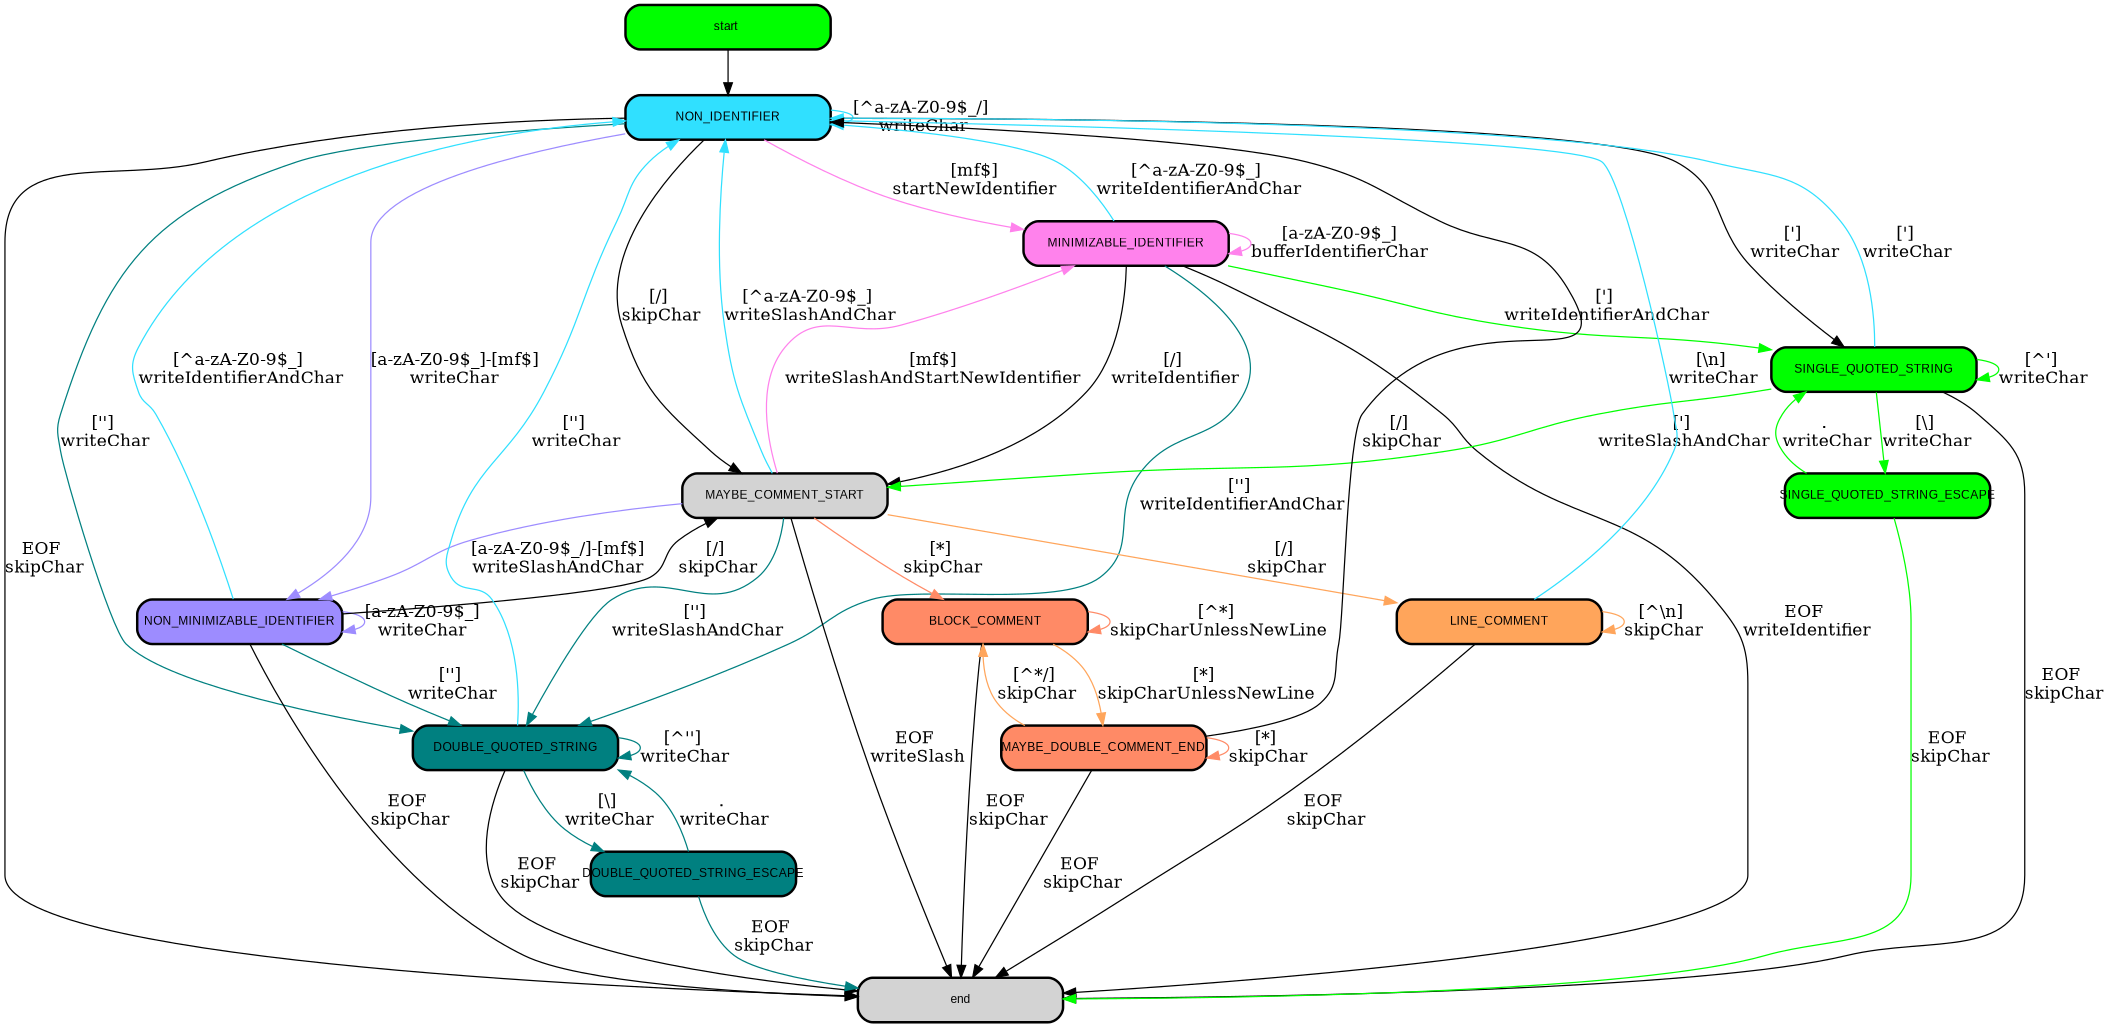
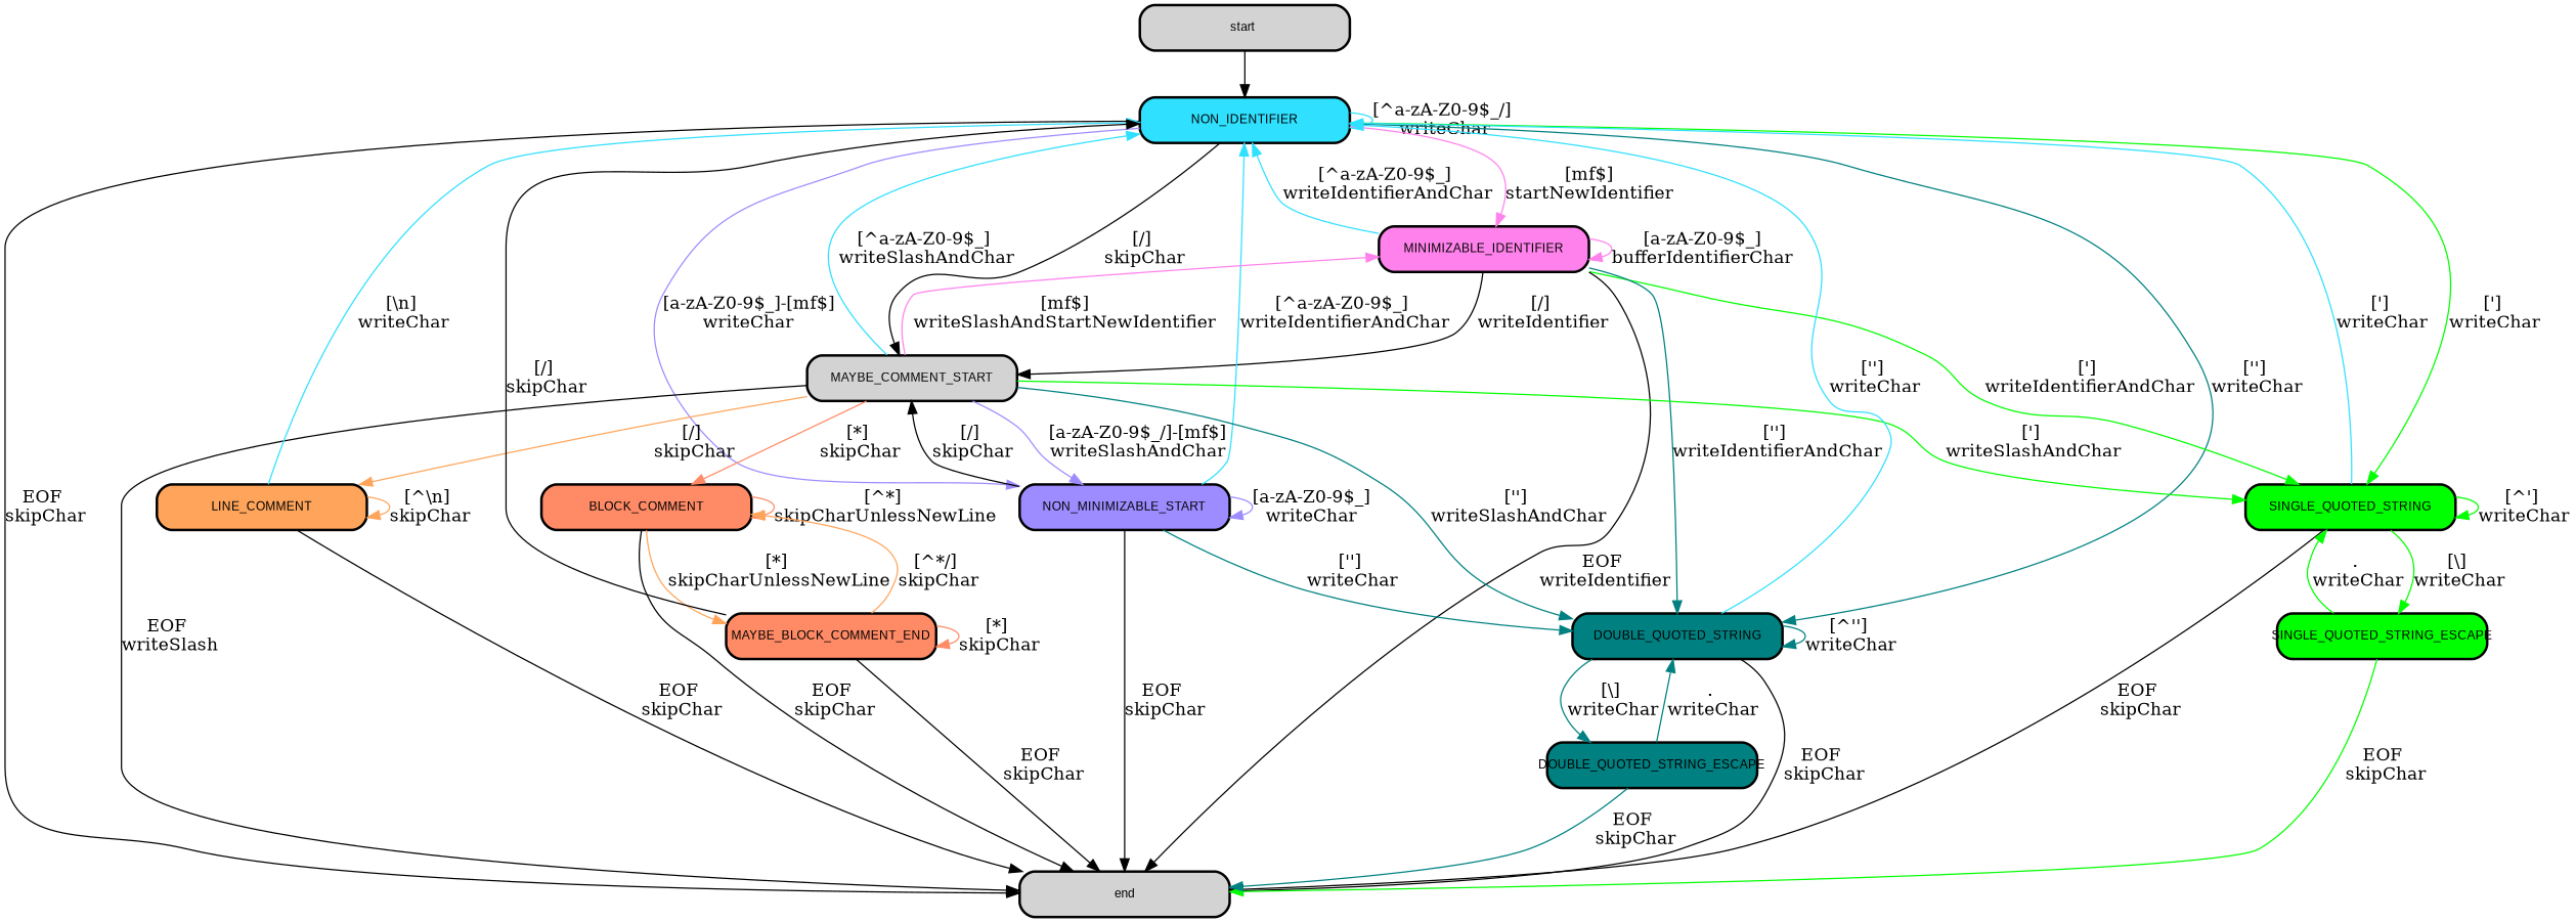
  digraph {
    node [fixedsize=true fontname=Arial fontsize=10 shape=box style="rounded,filled,bold"]
    NON_IDENTIFIER [fillcolor="#30e0ff" width=2.3]
    MINIMIZABLE_IDENTIFIER [fillcolor="#ff82ec" width=2.3]
-   NON_MINIMIZABLE_IDENTIFIER [fillcolor="#9d8cff" width=2.3]
+   NON_MINIMIZABLE_IDENTIFIER [fillcolor="#9d8cff" width=2.3 label=NON_MINIMIZABLE_START]
    MAYBE_COMMENT_START [width=2.3]
    SINGLE_QUOTED_STRING [fillcolor=green width=2.3]
    DOUBLE_QUOTED_STRING [fillcolor=teal width=2.3]
    end [width=2.3]
-   "start " [width=2.3 fillcolor=green]
+   "start " [width=2.3]
    LINE_COMMENT [fillcolor="#ffa55b" width=2.3]
    BLOCK_COMMENT [fillcolor="#ff8a66" width=2.3]
    SINGLE_QUOTED_STRING_ESCAPE [fillcolor=green width=2.3]
    DOUBLE_QUOTED_STRING_ESCAPE [fillcolor=teal width=2.3]
-   MAYBE_BLOCK_COMMENT_END [fillcolor="#ff8a66" width=2.3 label=MAYBE_DOUBLE_COMMENT_END]
+   MAYBE_BLOCK_COMMENT_END [fillcolor="#ff8a66" width=2.3]
    NON_IDENTIFIER -> NON_IDENTIFIER [color="#30e0ff" label="[^a-zA-Z0-9$_/] \nwriteChar"]
    NON_IDENTIFIER -> MINIMIZABLE_IDENTIFIER [color="#ff82ec" label="[mf$]\nstartNewIdentifier"]
    NON_IDENTIFIER -> NON_MINIMIZABLE_IDENTIFIER [color="#9d8cff" label="[a-zA-Z0-9$_]-[mf$]\nwriteChar"]
    NON_IDENTIFIER -> MAYBE_COMMENT_START [label="[/] \nskipChar"]
-   NON_IDENTIFIER -> SINGLE_QUOTED_STRING [color=black label="['] \nwriteChar"]
+   NON_IDENTIFIER -> SINGLE_QUOTED_STRING [color=green label="['] \nwriteChar"]
    NON_IDENTIFIER -> DOUBLE_QUOTED_STRING [color=teal label="[''] \nwriteChar"]
    NON_IDENTIFIER -> end [label="EOF \nskipChar"]
    MINIMIZABLE_IDENTIFIER -> NON_IDENTIFIER [color="#30e0ff" label="[^a-zA-Z0-9$_] \nwriteIdentifierAndChar"]
    MINIMIZABLE_IDENTIFIER -> MINIMIZABLE_IDENTIFIER [color="#ff82ec" label="[a-zA-Z0-9$_]\nbufferIdentifierChar"]
    MINIMIZABLE_IDENTIFIER -> MAYBE_COMMENT_START [label="[/] \nwriteIdentifier"]
    MINIMIZABLE_IDENTIFIER -> SINGLE_QUOTED_STRING [color=green label="['] \nwriteIdentifierAndChar"]
    MINIMIZABLE_IDENTIFIER -> DOUBLE_QUOTED_STRING [color=teal label="[''] \nwriteIdentifierAndChar"]
    MINIMIZABLE_IDENTIFIER -> end [label="EOF \nwriteIdentifier"]
    NON_MINIMIZABLE_IDENTIFIER -> NON_IDENTIFIER [color="#30e0ff" label="[^a-zA-Z0-9$_] \nwriteIdentifierAndChar"]
    NON_MINIMIZABLE_IDENTIFIER -> NON_MINIMIZABLE_IDENTIFIER [color="#9d8cff" label="[a-zA-Z0-9$_]\nwriteChar"]
    NON_MINIMIZABLE_IDENTIFIER -> MAYBE_COMMENT_START [label="[/] \nskipChar"]
    NON_MINIMIZABLE_IDENTIFIER -> DOUBLE_QUOTED_STRING [color=teal label="[''] \nwriteChar"]
    NON_MINIMIZABLE_IDENTIFIER -> end [label="EOF \nskipChar"]
    MAYBE_COMMENT_START -> NON_IDENTIFIER [color="#30e0ff" label="[^a-zA-Z0-9$_] \nwriteSlashAndChar"]
    MAYBE_COMMENT_START -> MINIMIZABLE_IDENTIFIER [color="#ff82ec" label="[mf$]\nwriteSlashAndStartNewIdentifier"]
    MAYBE_COMMENT_START -> NON_MINIMIZABLE_IDENTIFIER [color="#9d8cff" label="[a-zA-Z0-9$_/]-[mf$]\nwriteSlashAndChar"]
-   SINGLE_QUOTED_STRING -> MAYBE_COMMENT_START [color=green label="['] \nwriteSlashAndChar"]
+   MAYBE_COMMENT_START -> SINGLE_QUOTED_STRING [color=green label="['] \nwriteSlashAndChar"]
    MAYBE_COMMENT_START -> DOUBLE_QUOTED_STRING [color=teal label="[''] \nwriteSlashAndChar"]
    MAYBE_COMMENT_START -> end [label="EOF \nwriteSlash"]
    MAYBE_COMMENT_START -> LINE_COMMENT [color="#ffa55b" label="[/] \nskipChar"]
    MAYBE_COMMENT_START -> BLOCK_COMMENT [color="#ff8a66" label="[*] \nskipChar"]
    SINGLE_QUOTED_STRING -> NON_IDENTIFIER [color="#30e0ff" label="['] \nwriteChar"]
    SINGLE_QUOTED_STRING -> SINGLE_QUOTED_STRING [color=green label="[^'\] \nwriteChar"]
    SINGLE_QUOTED_STRING -> end [label="EOF \nskipChar"]
    SINGLE_QUOTED_STRING -> SINGLE_QUOTED_STRING_ESCAPE [color=green label="[\\] \nwriteChar"]
    DOUBLE_QUOTED_STRING -> NON_IDENTIFIER [color="#30e0ff" label="[''] \nwriteChar"]
    DOUBLE_QUOTED_STRING -> DOUBLE_QUOTED_STRING [color=teal label="[^''\] \nwriteChar"]
    DOUBLE_QUOTED_STRING -> end [label="EOF \nskipChar"]
    DOUBLE_QUOTED_STRING -> DOUBLE_QUOTED_STRING_ESCAPE [color=teal label="[\\] \nwriteChar"]
    "start " -> NON_IDENTIFIER
    LINE_COMMENT -> NON_IDENTIFIER [color="#30e0ff" label="[\\n] \nwriteChar"]
    LINE_COMMENT -> end [label="EOF \nskipChar"]
    LINE_COMMENT -> LINE_COMMENT [color="#ffa55b" label="[^\\n] \nskipChar"]
    BLOCK_COMMENT -> end [label="EOF \nskipChar"]
    BLOCK_COMMENT -> BLOCK_COMMENT [color="#ff8a66" label="[^*] \nskipCharUnlessNewLine"]
    BLOCK_COMMENT -> MAYBE_BLOCK_COMMENT_END [color="#ffa55b" label="[*] \nskipCharUnlessNewLine"]
    SINGLE_QUOTED_STRING_ESCAPE -> SINGLE_QUOTED_STRING [color=green label=". \nwriteChar"]
    SINGLE_QUOTED_STRING_ESCAPE -> end [color=green label="EOF \nskipChar"]
    DOUBLE_QUOTED_STRING_ESCAPE -> DOUBLE_QUOTED_STRING [color=teal label=". \nwriteChar"]
    DOUBLE_QUOTED_STRING_ESCAPE -> end [color=teal label="EOF \nskipChar"]
    MAYBE_BLOCK_COMMENT_END -> NON_IDENTIFIER [color=black label="[/] \nskipChar"]
    MAYBE_BLOCK_COMMENT_END -> end [label="EOF \nskipChar"]
    MAYBE_BLOCK_COMMENT_END -> BLOCK_COMMENT [color="#ffa55b" label="[^*/] \nskipChar"]
    MAYBE_BLOCK_COMMENT_END -> MAYBE_BLOCK_COMMENT_END [color="#ff8a66" label="[*] \nskipChar"]
  }
